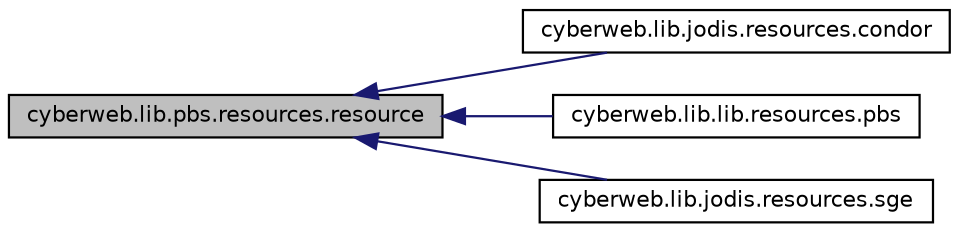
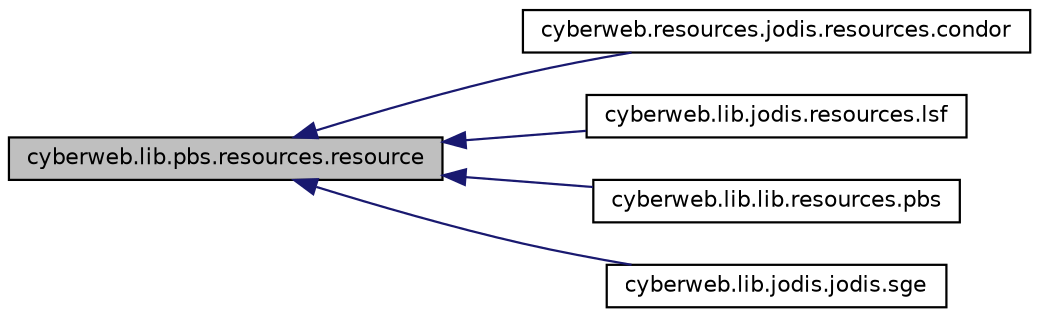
  digraph {
    rankdir=LR
    node [color=black fillcolor=white fontname=Helvetica fontsize=10 shape=record style=filled]
    edge [color=midnightblue dir=back fontname=Helvetica fontsize=10 labelfontname=Helvetica labelfontsize=10 style=solid]
    n1 [fillcolor=grey75 fontcolor=black height=0.2 label="cyberweb.lib.pbs.resources.resource" width=0.4]
-   n2 [height=0.2 label="cyberweb.lib.jodis.resources.condor" width=0.4]
+   n2 [height=0.2 label="cyberweb.resources.jodis.resources.condor" width=0.4]
+   n3 [height=0.2 label="cyberweb.lib.jodis.resources.lsf" width=0.4]
    n4 [height=0.2 label="cyberweb.lib.lib.resources.pbs" width=0.4]
-   n5 [height=0.2 label="cyberweb.lib.jodis.resources.sge" width=0.4]
+   n5 [height=0.2 label="cyberweb.lib.jodis.jodis.sge" width=0.4]
    n1 -> n2
+   n1 -> n3
    n1 -> n4
    n1 -> n5
  }
